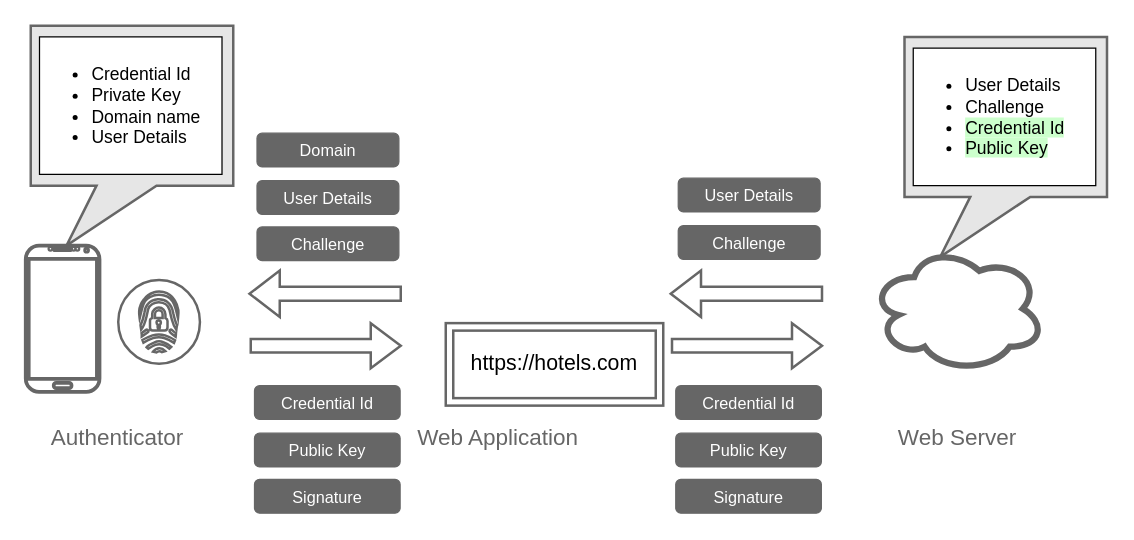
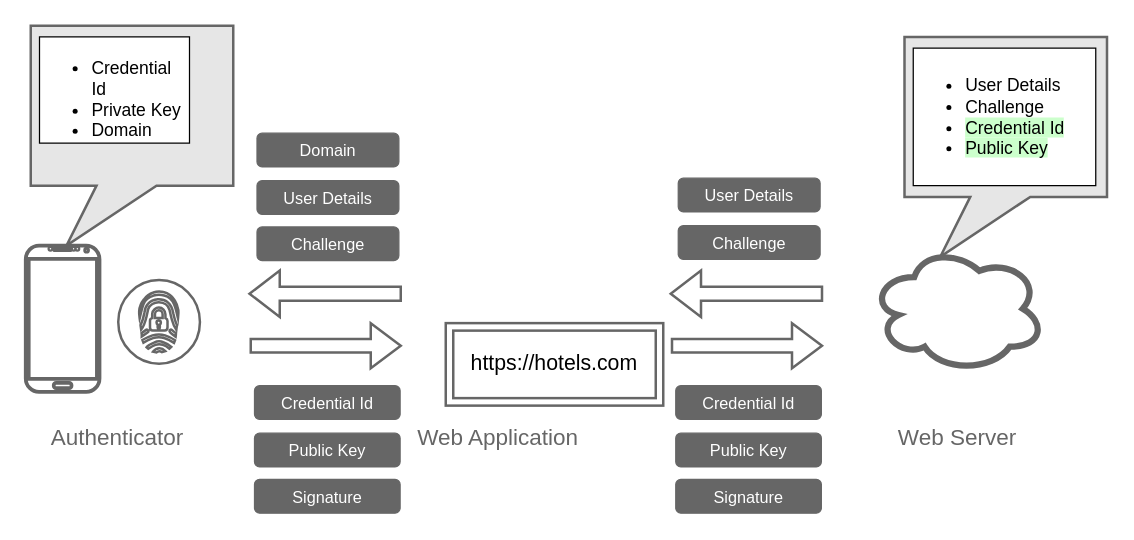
  <mxCell id="0" />
  <mxCell id="1" parent="0" />
  <mxCell id="2" value="" style="html=1;aspect=fixed;shadow=0;align=center;verticalAlign=top;shape=mxgraph.gcp2.people_security_management;strokeWidth=2;strokeColor=#666666;fontColor=#666666;" parent="1" vertex="1"><mxGeometry x="94" y="223.5" width="65.35" height="67" as="geometry" /></mxCell>
  <mxCell id="3" value="" style="verticalLabelPosition=bottom;verticalAlign=top;html=1;shadow=0;dashed=0;strokeWidth=3;shape=mxgraph.android.phone2;strokeColor=#666666;fontColor=#666666;" parent="1" vertex="1"><mxGeometry x="20" y="196" width="59" height="117" as="geometry" /></mxCell>
  <mxCell id="4" value="" style="shape=singleArrow;direction=west;whiteSpace=wrap;html=1;strokeColor=#666666;fontColor=#666666;strokeWidth=2;" parent="1" vertex="1"><mxGeometry x="199" y="216" width="121" height="37" as="geometry" /></mxCell>
  <mxCell id="5" value="" style="shape=singleArrow;whiteSpace=wrap;html=1;strokeColor=#666666;fontColor=#666666;strokeWidth=2;" parent="1" vertex="1"><mxGeometry x="200" y="258" width="120" height="36" as="geometry" /></mxCell>
  <mxCell id="6" value="https://hotels.com" style="shape=ext;margin=3;double=1;whiteSpace=wrap;html=1;align=center;fontSize=17;strokeWidth=2;strokeColor=#666666;" parent="1" vertex="1"><mxGeometry x="356" y="258" width="174" height="66" as="geometry" /></mxCell>
  <mxCell id="7" value="" style="ellipse;shape=cloud;whiteSpace=wrap;html=1;strokeColor=#666666;fontColor=#666666;strokeWidth=5;" parent="1" vertex="1"><mxGeometry x="696" y="196" width="139" height="101" as="geometry" /></mxCell>
  <mxCell id="8" value="Authenticator" style="text;html=1;strokeColor=none;fillColor=none;align=center;verticalAlign=middle;whiteSpace=wrap;rounded=1;fontSize=18;fontColor=#666666;" parent="1" vertex="1"><mxGeometry x="34" y="330" width="119" height="40" as="geometry" /></mxCell>
  <mxCell id="9" value="Web Application" style="text;html=1;strokeColor=none;fillColor=none;align=center;verticalAlign=middle;whiteSpace=wrap;fontSize=18;fontColor=#666666;rounded=1;" parent="1" vertex="1"><mxGeometry x="327" y="330" width="141.5" height="40" as="geometry" /></mxCell>
  <mxCell id="10" value="Web Server" style="text;html=1;strokeColor=none;fillColor=none;align=center;verticalAlign=middle;whiteSpace=wrap;fontSize=18;fontColor=#666666;rounded=1;" parent="1" vertex="1"><mxGeometry x="706" y="330" width="119" height="40" as="geometry" /></mxCell>
  <mxCell id="11" value="Domain" style="rounded=1;html=1;shadow=0;dashed=0;whiteSpace=wrap;fontSize=13;fillColor=#666666;align=center;strokeColor=#666666;fontColor=#ffffff;" parent="1" vertex="1"><mxGeometry x="205" y="106" width="113.5" height="27" as="geometry" /></mxCell>
  <mxCell id="12" value="User Details" style="rounded=1;html=1;shadow=0;dashed=0;whiteSpace=wrap;fontSize=13;fillColor=#666666;align=center;strokeColor=#666666;fontColor=#ffffff;" parent="1" vertex="1"><mxGeometry x="205" y="144" width="113.5" height="27" as="geometry" /></mxCell>
  <mxCell id="13" value="Challenge" style="rounded=1;html=1;shadow=0;dashed=0;whiteSpace=wrap;fontSize=13;fillColor=#666666;align=center;strokeColor=#666666;fontColor=#ffffff;" parent="1" vertex="1"><mxGeometry x="205" y="181" width="113.5" height="27" as="geometry" /></mxCell>
  <mxCell id="14" value="Credential Id" style="rounded=1;html=1;shadow=0;dashed=0;whiteSpace=wrap;fontSize=13;fillColor=#666666;align=center;strokeColor=#666666;fontColor=#ffffff;" parent="1" vertex="1"><mxGeometry x="203" y="308" width="116.5" height="27" as="geometry" /></mxCell>
  <mxCell id="15" value="Public Key" style="rounded=1;html=1;shadow=0;dashed=0;whiteSpace=wrap;fontSize=13;fillColor=#666666;align=center;strokeColor=#666666;fontColor=#ffffff;" parent="1" vertex="1"><mxGeometry x="203" y="346" width="116.5" height="27" as="geometry" /></mxCell>
  <mxCell id="16" value="Signature" style="rounded=1;html=1;shadow=0;dashed=0;whiteSpace=wrap;fontSize=13;fillColor=#666666;align=center;strokeColor=#666666;fontColor=#ffffff;" parent="1" vertex="1"><mxGeometry x="203" y="383" width="116.5" height="27" as="geometry" /></mxCell>
  <mxCell id="17" value="" style="shape=singleArrow;direction=west;whiteSpace=wrap;html=1;strokeColor=#666666;fontColor=#666666;strokeWidth=2;" parent="1" vertex="1"><mxGeometry x="536" y="216" width="121" height="37" as="geometry" /></mxCell>
  <mxCell id="18" value="" style="shape=singleArrow;whiteSpace=wrap;html=1;strokeColor=#666666;fontColor=#666666;strokeWidth=2;" parent="1" vertex="1"><mxGeometry x="537" y="258" width="120" height="36" as="geometry" /></mxCell>
  <mxCell id="19" value="User Details" style="rounded=1;html=1;shadow=0;dashed=0;whiteSpace=wrap;fontSize=13;fillColor=#666666;align=center;strokeColor=#666666;fontColor=#ffffff;" parent="1" vertex="1"><mxGeometry x="542" y="142" width="113.5" height="27" as="geometry" /></mxCell>
  <mxCell id="20" value="Challenge" style="rounded=1;html=1;shadow=0;dashed=0;whiteSpace=wrap;fontSize=13;fillColor=#666666;align=center;strokeColor=#666666;fontColor=#ffffff;" parent="1" vertex="1"><mxGeometry x="542" y="180" width="113.5" height="27" as="geometry" /></mxCell>
  <mxCell id="21" value="Credential Id" style="rounded=1;html=1;shadow=0;dashed=0;whiteSpace=wrap;fontSize=13;fillColor=#666666;align=center;strokeColor=#666666;fontColor=#ffffff;" parent="1" vertex="1"><mxGeometry x="540" y="308" width="116.5" height="27" as="geometry" /></mxCell>
  <mxCell id="22" value="Public Key" style="rounded=1;html=1;shadow=0;dashed=0;whiteSpace=wrap;fontSize=13;fillColor=#666666;align=center;strokeColor=#666666;fontColor=#ffffff;" parent="1" vertex="1"><mxGeometry x="540" y="346" width="116.5" height="27" as="geometry" /></mxCell>
  <mxCell id="23" value="Signature" style="rounded=1;html=1;shadow=0;dashed=0;whiteSpace=wrap;fontSize=13;fillColor=#666666;align=center;strokeColor=#666666;fontColor=#ffffff;" parent="1" vertex="1"><mxGeometry x="540" y="383" width="116.5" height="27" as="geometry" /></mxCell>
  <mxCell id="24" value="" style="whiteSpace=wrap;html=1;shape=mxgraph.basic.rectCallout;dx=76.6;dy=48;boundedLbl=1;rounded=1;fontSize=17;strokeWidth=2;perimeterSpacing=0;shadow=0;sketch=0;strokeColor=#666666;fillColor=#E6E6E6;" parent="1" vertex="1"><mxGeometry x="24" y="20" width="162" height="176" as="geometry" /></mxCell>
- <mxCell id="25" value="&lt;ul style=&quot;font-size: 14px;&quot;&gt;&lt;li style=&quot;font-size: 14px;&quot;&gt;Credential Id&lt;/li&gt;&lt;li style=&quot;font-size: 14px;&quot;&gt;Private Key&lt;/li&gt;&lt;li style=&quot;font-size: 14px;&quot;&gt;Domain name&lt;/li&gt;&lt;li style=&quot;font-size: 14px;&quot;&gt;User Details&lt;/li&gt;&lt;/ul&gt;" style="text;strokeColor=default;fillColor=default;html=1;whiteSpace=wrap;verticalAlign=middle;overflow=hidden;fontSize=14;" vertex="1" parent="1"><mxGeometry x="31" y="29" width="146" height="110" as="geometry" /></mxCell>
+ <mxCell id="25" value="&lt;ul style=&quot;font-size: 14px;&quot;&gt;&lt;li style=&quot;font-size: 14px;&quot;&gt;Credential Id&lt;/li&gt;&lt;li style=&quot;font-size: 14px;&quot;&gt;Private Key&lt;/li&gt;&lt;li style=&quot;font-size: 14px;&quot;&gt;Domain name&lt;/li&gt;&lt;li style=&quot;font-size: 14px;&quot;&gt;User Details&lt;/li&gt;&lt;/ul&gt;" style="text;strokeColor=default;fillColor=default;html=1;whiteSpace=wrap;verticalAlign=middle;overflow=hidden;fontSize=14;" vertex="1" parent="1"><mxGeometry x="31" y="29" width="120" height="85" as="geometry" /></mxCell>
  <mxCell id="26" value="" style="whiteSpace=wrap;html=1;shape=mxgraph.basic.rectCallout;dx=76.6;dy=48;boundedLbl=1;rounded=1;fontSize=17;strokeWidth=2;perimeterSpacing=0;shadow=0;sketch=0;strokeColor=#666666;fillColor=#E6E6E6;" vertex="1" parent="1"><mxGeometry x="723" y="29" width="162" height="176" as="geometry" /></mxCell>
  <mxCell id="27" value="&lt;ul style=&quot;font-size: 14px;&quot;&gt;&lt;li style=&quot;font-size: 14px;&quot;&gt;User Details&lt;/li&gt;&lt;li style=&quot;font-size: 14px;&quot;&gt;Challenge&lt;/li&gt;&lt;li style=&quot;font-size: 14px;&quot;&gt;&lt;span style=&quot;background-color: rgb(204, 255, 204); font-size: 14px;&quot;&gt;Credential Id&lt;/span&gt;&lt;/li&gt;&lt;li style=&quot;font-size: 14px;&quot;&gt;&lt;span style=&quot;background-color: rgb(204, 255, 204); font-size: 14px;&quot;&gt;Public Key&lt;/span&gt;&lt;/li&gt;&lt;/ul&gt;" style="text;strokeColor=default;fillColor=default;html=1;whiteSpace=wrap;verticalAlign=middle;overflow=hidden;fontSize=14;" vertex="1" parent="1"><mxGeometry x="730" y="38" width="146" height="110" as="geometry" /></mxCell>
